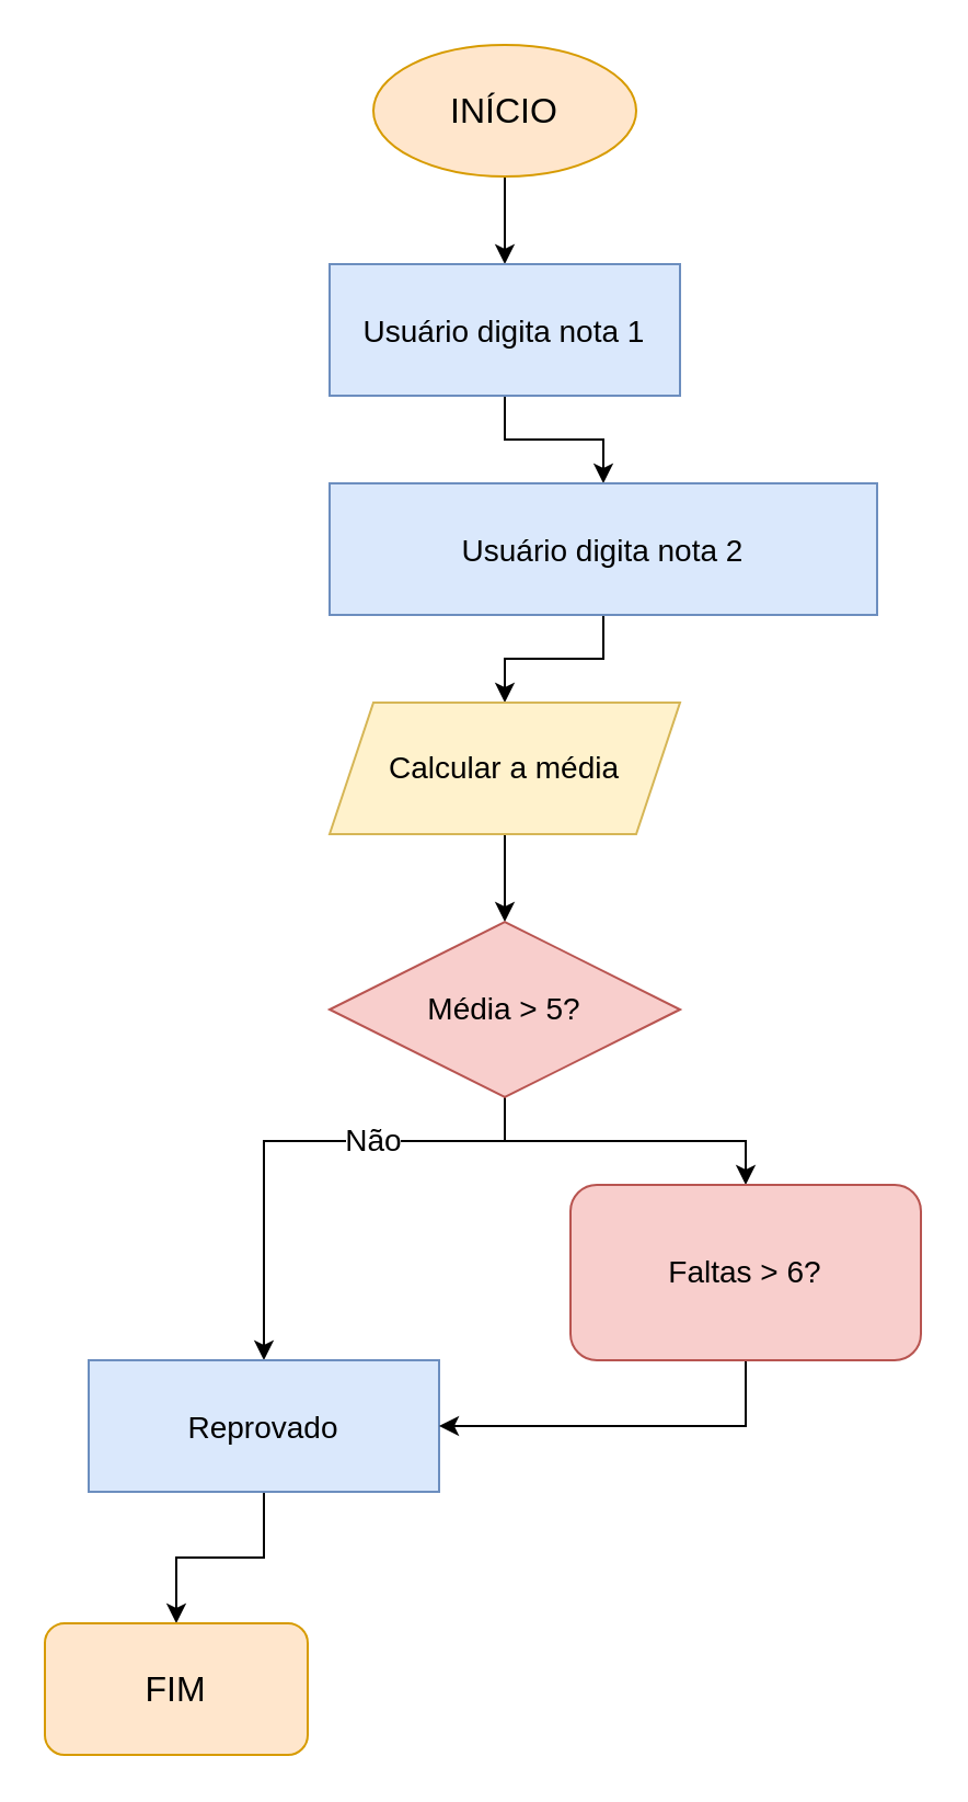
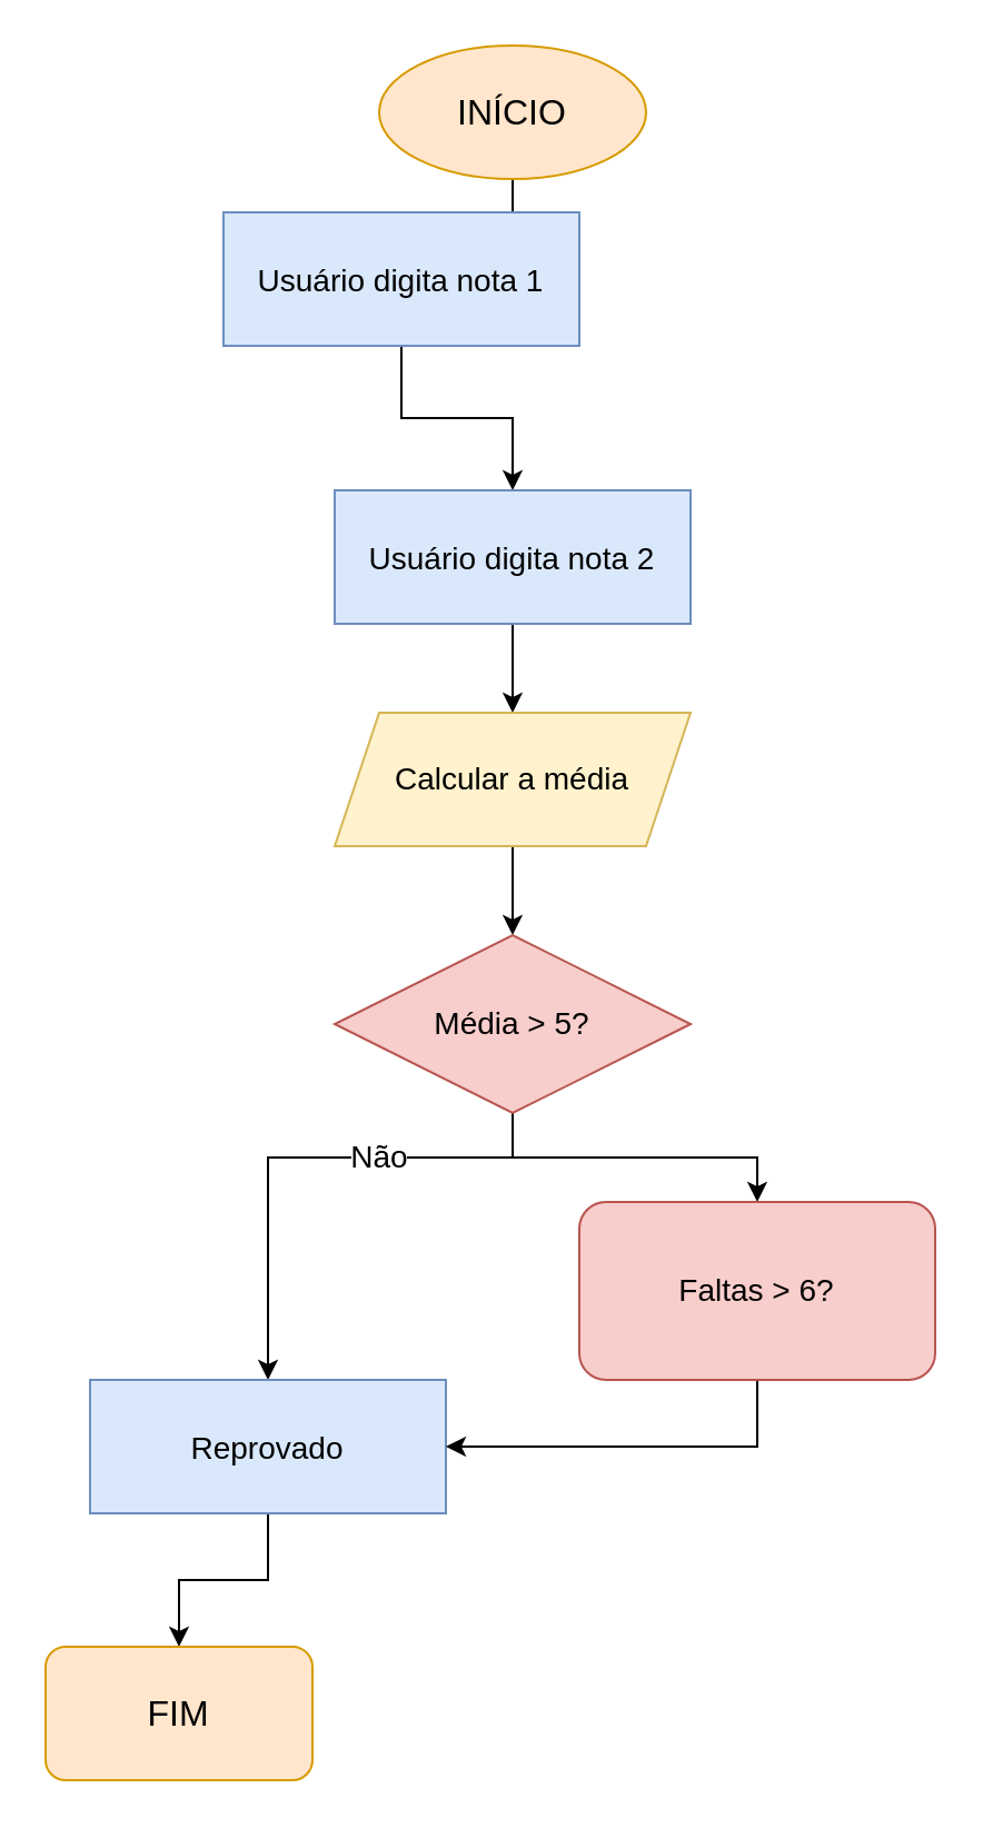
  <mxCell id="0" />
  <mxCell id="1" parent="0" />
  <mxCell id="2" value="" style="edgeStyle=orthogonalEdgeStyle;rounded=0;orthogonalLoop=1;jettySize=auto;html=1;fontSize=16;" edge="1" parent="1" source="3" target="5"><mxGeometry relative="1" as="geometry" /></mxCell>
  <mxCell id="3" value="INÍCIO" style="ellipse;whiteSpace=wrap;html=1;fillColor=#ffe6cc;gradientDirection=north;strokeColor=#d79b00;fontSize=16;" vertex="1" parent="1"><mxGeometry x="170" y="20" width="120" height="60" as="geometry" /></mxCell>
  <mxCell id="4" value="" style="edgeStyle=orthogonalEdgeStyle;rounded=0;orthogonalLoop=1;jettySize=auto;html=1;fontSize=14;" edge="1" parent="1" source="5" target="7"><mxGeometry relative="1" as="geometry" /></mxCell>
- <mxCell id="5" value="&lt;font style=&quot;font-size: 14px;&quot;&gt;Usuário digita nota 1&lt;/font&gt;" style="rounded=0;whiteSpace=wrap;html=1;fontSize=16;fillColor=#dae8fc;gradientDirection=north;strokeColor=#6c8ebf;" vertex="1" parent="1"><mxGeometry x="150" y="120" width="160" height="60" as="geometry" /></mxCell>
+ <mxCell id="5" value="&lt;font style=&quot;font-size: 14px;&quot;&gt;Usuário digita nota 1&lt;/font&gt;" style="rounded=0;whiteSpace=wrap;html=1;fontSize=16;fillColor=#dae8fc;gradientDirection=north;strokeColor=#6c8ebf;" vertex="1" parent="1"><mxGeometry x="100" y="95" width="160" height="60" as="geometry" /></mxCell>
  <mxCell id="6" value="" style="edgeStyle=orthogonalEdgeStyle;rounded=0;orthogonalLoop=1;jettySize=auto;html=1;fontSize=14;" edge="1" parent="1" source="7" target="9"><mxGeometry relative="1" as="geometry" /></mxCell>
- <mxCell id="7" value="&lt;font style=&quot;font-size: 14px;&quot;&gt;Usuário digita nota 2&lt;br&gt;&lt;/font&gt;" style="rounded=0;whiteSpace=wrap;html=1;fontSize=16;fillColor=#dae8fc;gradientDirection=north;strokeColor=#6c8ebf;" vertex="1" parent="1"><mxGeometry x="150" y="220" width="250" height="60" as="geometry" /></mxCell>
+ <mxCell id="7" value="&lt;font style=&quot;font-size: 14px;&quot;&gt;Usuário digita nota 2&lt;br&gt;&lt;/font&gt;" style="rounded=0;whiteSpace=wrap;html=1;fontSize=16;fillColor=#dae8fc;gradientDirection=north;strokeColor=#6c8ebf;" vertex="1" parent="1"><mxGeometry x="150" y="220" width="160" height="60" as="geometry" /></mxCell>
  <mxCell id="8" value="" style="edgeStyle=orthogonalEdgeStyle;rounded=0;orthogonalLoop=1;jettySize=auto;html=1;fontSize=14;" edge="1" parent="1" source="9" target="12"><mxGeometry relative="1" as="geometry" /></mxCell>
  <mxCell id="9" value="Calcular a média" style="shape=parallelogram;perimeter=parallelogramPerimeter;whiteSpace=wrap;html=1;fixedSize=1;fontSize=14;fillColor=#fff2cc;gradientDirection=north;strokeColor=#d6b656;" vertex="1" parent="1"><mxGeometry x="150" y="320" width="160" height="60" as="geometry" /></mxCell>
  <mxCell id="10" value="Não" style="edgeStyle=orthogonalEdgeStyle;rounded=0;orthogonalLoop=1;jettySize=auto;html=1;entryX=0.5;entryY=0;entryDx=0;entryDy=0;fontSize=14;" edge="1" parent="1" source="12" target="14"><mxGeometry x="-0.303" relative="1" as="geometry"><Array as="points"><mxPoint x="230" y="520" /><mxPoint x="120" y="520" /></Array><mxPoint as="offset" /></mxGeometry></mxCell>
  <mxCell id="11" style="edgeStyle=orthogonalEdgeStyle;rounded=0;orthogonalLoop=1;jettySize=auto;html=1;" edge="1" parent="1" source="12" target="17"><mxGeometry relative="1" as="geometry" /></mxCell>
  <mxCell id="12" value="Média &amp;gt; 5?" style="rhombus;whiteSpace=wrap;html=1;fontSize=14;fillColor=#f8cecc;gradientDirection=north;strokeColor=#b85450;direction=south;" vertex="1" parent="1"><mxGeometry x="150" y="420" width="160" height="80" as="geometry" /></mxCell>
  <mxCell id="13" style="edgeStyle=orthogonalEdgeStyle;rounded=0;orthogonalLoop=1;jettySize=auto;html=1;fontSize=14;" edge="1" parent="1" source="14" target="15"><mxGeometry relative="1" as="geometry" /></mxCell>
  <mxCell id="14" value="&lt;font style=&quot;font-size: 14px;&quot;&gt;Reprovado&lt;br&gt;&lt;/font&gt;" style="rounded=0;whiteSpace=wrap;html=1;fontSize=16;fillColor=#dae8fc;gradientDirection=north;strokeColor=#6c8ebf;" vertex="1" parent="1"><mxGeometry x="40" y="620" width="160" height="60" as="geometry" /></mxCell>
  <mxCell id="15" value="FIM" style="rounded=1;whiteSpace=wrap;html=1;fillColor=#ffe6cc;gradientDirection=north;strokeColor=#d79b00;fontSize=16;" vertex="1" parent="1"><mxGeometry x="20" y="740" width="120" height="60" as="geometry" /></mxCell>
  <mxCell id="16" style="edgeStyle=orthogonalEdgeStyle;rounded=0;orthogonalLoop=1;jettySize=auto;html=1;entryX=1;entryY=0.5;entryDx=0;entryDy=0;" edge="1" parent="1" source="17" target="14"><mxGeometry relative="1" as="geometry"><Array as="points"><mxPoint x="340" y="650" /></Array></mxGeometry></mxCell>
  <mxCell id="17" value="Faltas &amp;gt; 6?" style="whiteSpace=wrap;html=1;fontSize=14;fillColor=#f8cecc;gradientDirection=north;strokeColor=#b85450;direction=south;rounded=1;" vertex="1" parent="1"><mxGeometry x="260" y="540" width="160" height="80" as="geometry" /></mxCell>
